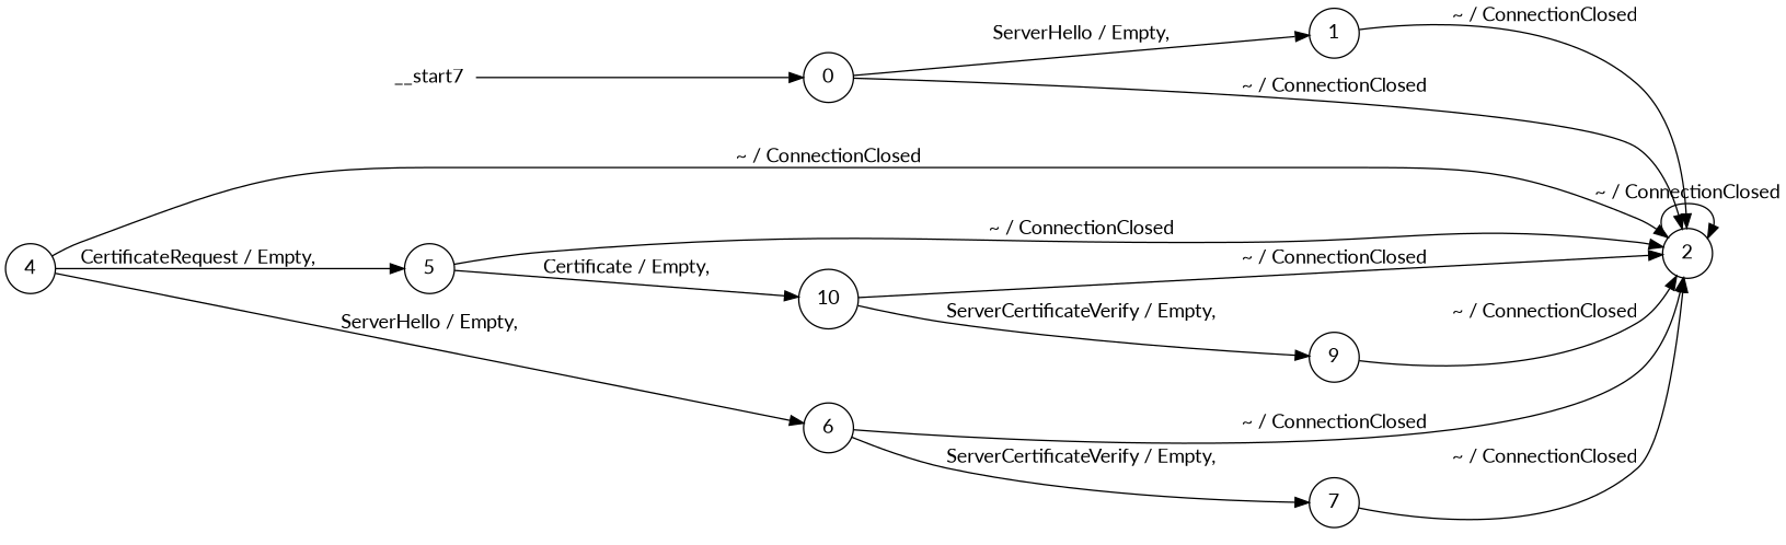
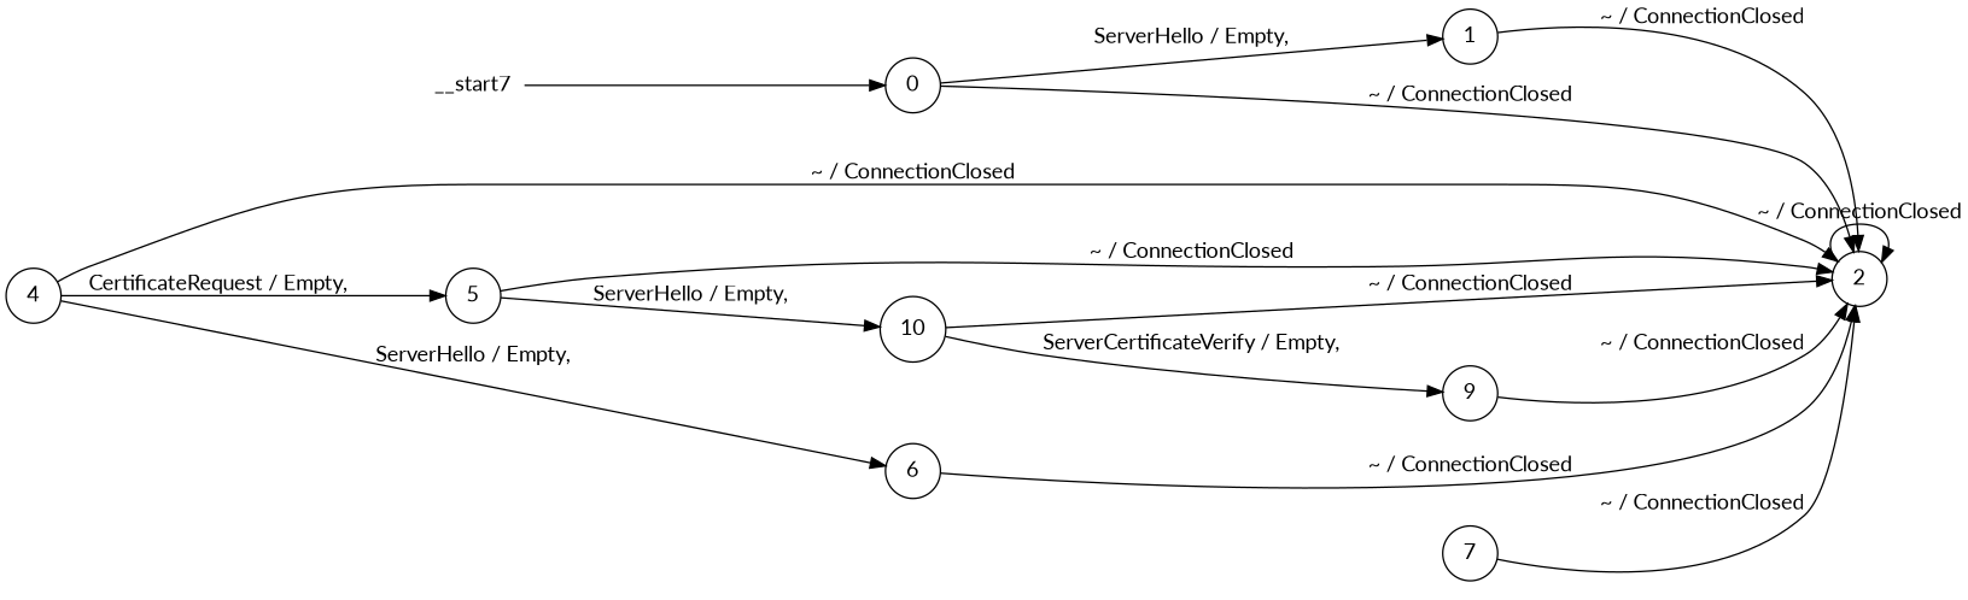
  digraph {
    fontname=Lato
    rankdir=LR
    node [fontname=Lato shape=circle]
    edge [fontname=Lato]
    n1 [label=__start7 shape=none]
    n2 [label=0]
    n3 [label=1]
    n4 [label=2]
    n5 [label=4]
    n6 [label=5]
    n7 [label=6]
    n8 [label=10]
    n9 [label=7]
    n10 [label=9]
    n1 -> n2
    n2 -> n3 [label="ServerHello / Empty,"]
    n2 -> n4 [label="~ / ConnectionClosed"]
    n3 -> n4 [label="~ / ConnectionClosed"]
    n4 -> n4 [label="~ / ConnectionClosed"]
    n5 -> n4 [label="~ / ConnectionClosed"]
    n5 -> n6 [label="CertificateRequest / Empty,"]
    n5 -> n7 [label="ServerHello / Empty,"]
    n6 -> n4 [label="~ / ConnectionClosed"]
-   n6 -> n8 [label="Certificate / Empty,"]
+   n6 -> n8 [label="ServerHello / Empty,"]
    n7 -> n4 [label="~ / ConnectionClosed"]
-   n7 -> n9 [label="ServerCertificateVerify / Empty,"]
    n8 -> n4 [label="~ / ConnectionClosed"]
    n8 -> n10 [label="ServerCertificateVerify / Empty,"]
    n9 -> n4 [label="~ / ConnectionClosed"]
    n10 -> n4 [label="~ / ConnectionClosed"]
  }
